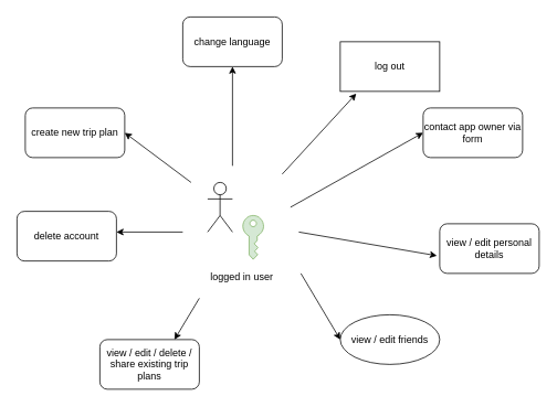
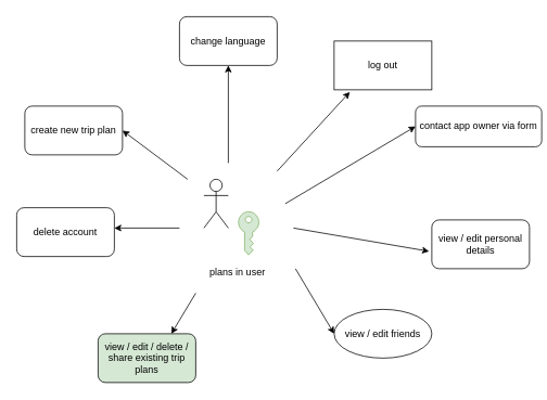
  <mxCell id="0" />
  <mxCell id="1" parent="0" />
  <mxCell id="2" value="" style="group" parent="1" vertex="1" connectable="0"><mxGeometry x="220" y="220" width="142.5" height="130" as="geometry" /></mxCell>
  <mxCell id="3" value="" style="shape=umlActor;verticalLabelPosition=bottom;verticalAlign=top;html=1;outlineConnect=0;" parent="2" vertex="1"><mxGeometry x="30" width="30" height="60" as="geometry" /></mxCell>
  <mxCell id="4" value="" style="sketch=0;pointerEvents=1;shadow=0;dashed=0;html=1;strokeColor=#82b366;labelPosition=center;verticalLabelPosition=bottom;verticalAlign=top;outlineConnect=0;align=center;shape=mxgraph.office.security.key_permissions;fillColor=#d5e8d4;" parent="2" vertex="1"><mxGeometry x="72.5" y="40" width="25" height="53" as="geometry" /></mxCell>
- <mxCell id="5" value="logged in user" style="text;html=1;strokeColor=none;fillColor=none;align=center;verticalAlign=middle;whiteSpace=wrap;rounded=0;" parent="2" vertex="1"><mxGeometry y="100" width="142.5" height="30" as="geometry" /></mxCell>
+ <mxCell id="5" value="plans in user" style="text;html=1;strokeColor=none;fillColor=none;align=center;verticalAlign=middle;whiteSpace=wrap;rounded=0;" parent="2" vertex="1"><mxGeometry y="100" width="142.5" height="30" as="geometry" /></mxCell>
  <mxCell id="6" value="" style="endArrow=classic;html=1;rounded=0;entryX=0.5;entryY=1;entryDx=0;entryDy=0;" parent="1" target="17" edge="1"><mxGeometry width="50" height="50" relative="1" as="geometry"><mxPoint x="280" y="200" as="sourcePoint" /><mxPoint x="170" y="60" as="targetPoint" /></mxGeometry></mxCell>
  <mxCell id="7" value="" style="endArrow=classic;html=1;rounded=0;entryX=0.161;entryY=1.044;entryDx=0;entryDy=0;entryPerimeter=0;" parent="1" target="14" edge="1"><mxGeometry width="50" height="50" relative="1" as="geometry"><mxPoint x="340" y="210" as="sourcePoint" /><mxPoint x="230" y="60" as="targetPoint" /></mxGeometry></mxCell>
  <mxCell id="8" value="" style="endArrow=classic;html=1;rounded=0;entryX=0;entryY=0.5;entryDx=0;entryDy=0;" parent="1" edge="1" target="15"><mxGeometry width="50" height="50" relative="1" as="geometry"><mxPoint x="350" y="250" as="sourcePoint" /><mxPoint x="220" y="210" as="targetPoint" /></mxGeometry></mxCell>
  <mxCell id="9" value="" style="endArrow=classic;html=1;rounded=0;entryX=-0.028;entryY=0.644;entryDx=0;entryDy=0;entryPerimeter=0;" parent="1" edge="1" target="16"><mxGeometry width="50" height="50" relative="1" as="geometry"><mxPoint x="360" y="280" as="sourcePoint" /><mxPoint x="560" y="250" as="targetPoint" /></mxGeometry></mxCell>
  <mxCell id="10" value="view / edit friends" style="ellipse;whiteSpace=wrap;html=1;" vertex="1" parent="1"><mxGeometry x="410" y="380" width="120" height="60" as="geometry" /></mxCell>
  <mxCell id="11" value="delete account" style="rounded=1;whiteSpace=wrap;html=1;" vertex="1" parent="1"><mxGeometry x="20" y="255" width="120" height="60" as="geometry" /></mxCell>
  <mxCell id="12" value="create new trip plan" style="rounded=1;whiteSpace=wrap;html=1;" vertex="1" parent="1"><mxGeometry x="30" y="130" width="120" height="60" as="geometry" /></mxCell>
- <mxCell id="13" value="view / edit / delete / share existing trip plans" style="rounded=1;whiteSpace=wrap;html=1;" vertex="1" parent="1"><mxGeometry x="120" y="410" width="120" height="60" as="geometry" /></mxCell>
+ <mxCell id="13" value="view / edit / delete / share existing trip plans" style="rounded=1;whiteSpace=wrap;html=1;fillColor=#d5e8d4;" vertex="1" parent="1"><mxGeometry x="120" y="410" width="120" height="60" as="geometry" /></mxCell>
  <mxCell id="14" value="log out" style="whiteSpace=wrap;html=1;container=0;rounded=0;" parent="1" vertex="1"><mxGeometry x="410" y="50" width="120" height="60" as="geometry" /></mxCell>
- <mxCell id="15" value="contact app owner via form" style="rounded=1;whiteSpace=wrap;html=1;container=0;" parent="1" vertex="1"><mxGeometry x="510" y="130" width="120" height="60" as="geometry" /></mxCell>
+ <mxCell id="15" value="contact app owner via form" style="rounded=1;whiteSpace=wrap;html=1;container=0;" parent="1" vertex="1"><mxGeometry x="510" y="130" width="155" height="50" as="geometry" /></mxCell>
  <mxCell id="16" value="view / edit personal details" style="rounded=1;whiteSpace=wrap;html=1;container=0;" parent="1" vertex="1"><mxGeometry x="530" y="270" width="120" height="60" as="geometry" /></mxCell>
  <mxCell id="17" value="change language" style="rounded=1;whiteSpace=wrap;html=1;container=0;" parent="1" vertex="1"><mxGeometry x="220" y="20" width="120" height="60" as="geometry" /></mxCell>
  <mxCell id="18" value="" style="endArrow=classic;html=1;rounded=0;" edge="1" parent="1"><mxGeometry width="50" height="50" relative="1" as="geometry"><mxPoint x="230" y="220" as="sourcePoint" /><mxPoint x="150" y="160" as="targetPoint" /></mxGeometry></mxCell>
  <mxCell id="19" value="" style="endArrow=classic;html=1;rounded=0;" edge="1" parent="1"><mxGeometry width="50" height="50" relative="1" as="geometry"><mxPoint x="220" y="280" as="sourcePoint" /><mxPoint x="140" y="280" as="targetPoint" /></mxGeometry></mxCell>
  <mxCell id="20" value="" style="endArrow=classic;html=1;rounded=0;entryX=0.75;entryY=0;entryDx=0;entryDy=0;" edge="1" parent="1" target="13"><mxGeometry width="50" height="50" relative="1" as="geometry"><mxPoint x="240" y="360" as="sourcePoint" /><mxPoint x="240" y="360" as="targetPoint" /></mxGeometry></mxCell>
  <mxCell id="21" value="" style="endArrow=classic;html=1;rounded=0;entryX=0;entryY=0.5;entryDx=0;entryDy=0;" edge="1" parent="1" target="10"><mxGeometry width="50" height="50" relative="1" as="geometry"><mxPoint x="362.5" y="330" as="sourcePoint" /><mxPoint x="412.5" y="280" as="targetPoint" /></mxGeometry></mxCell>
